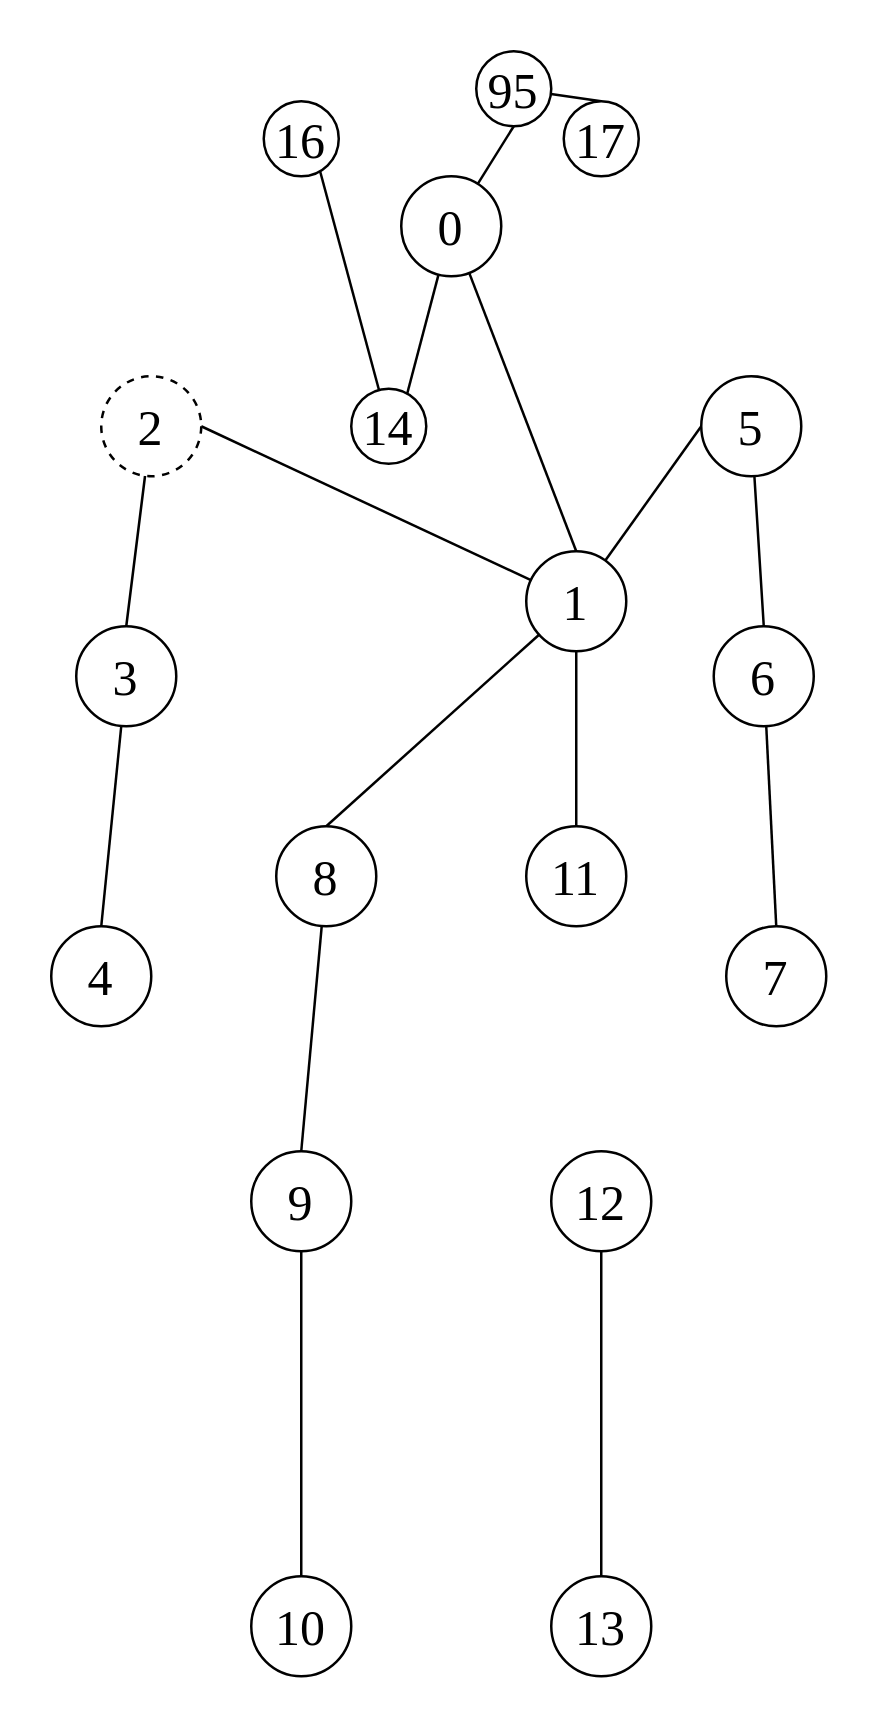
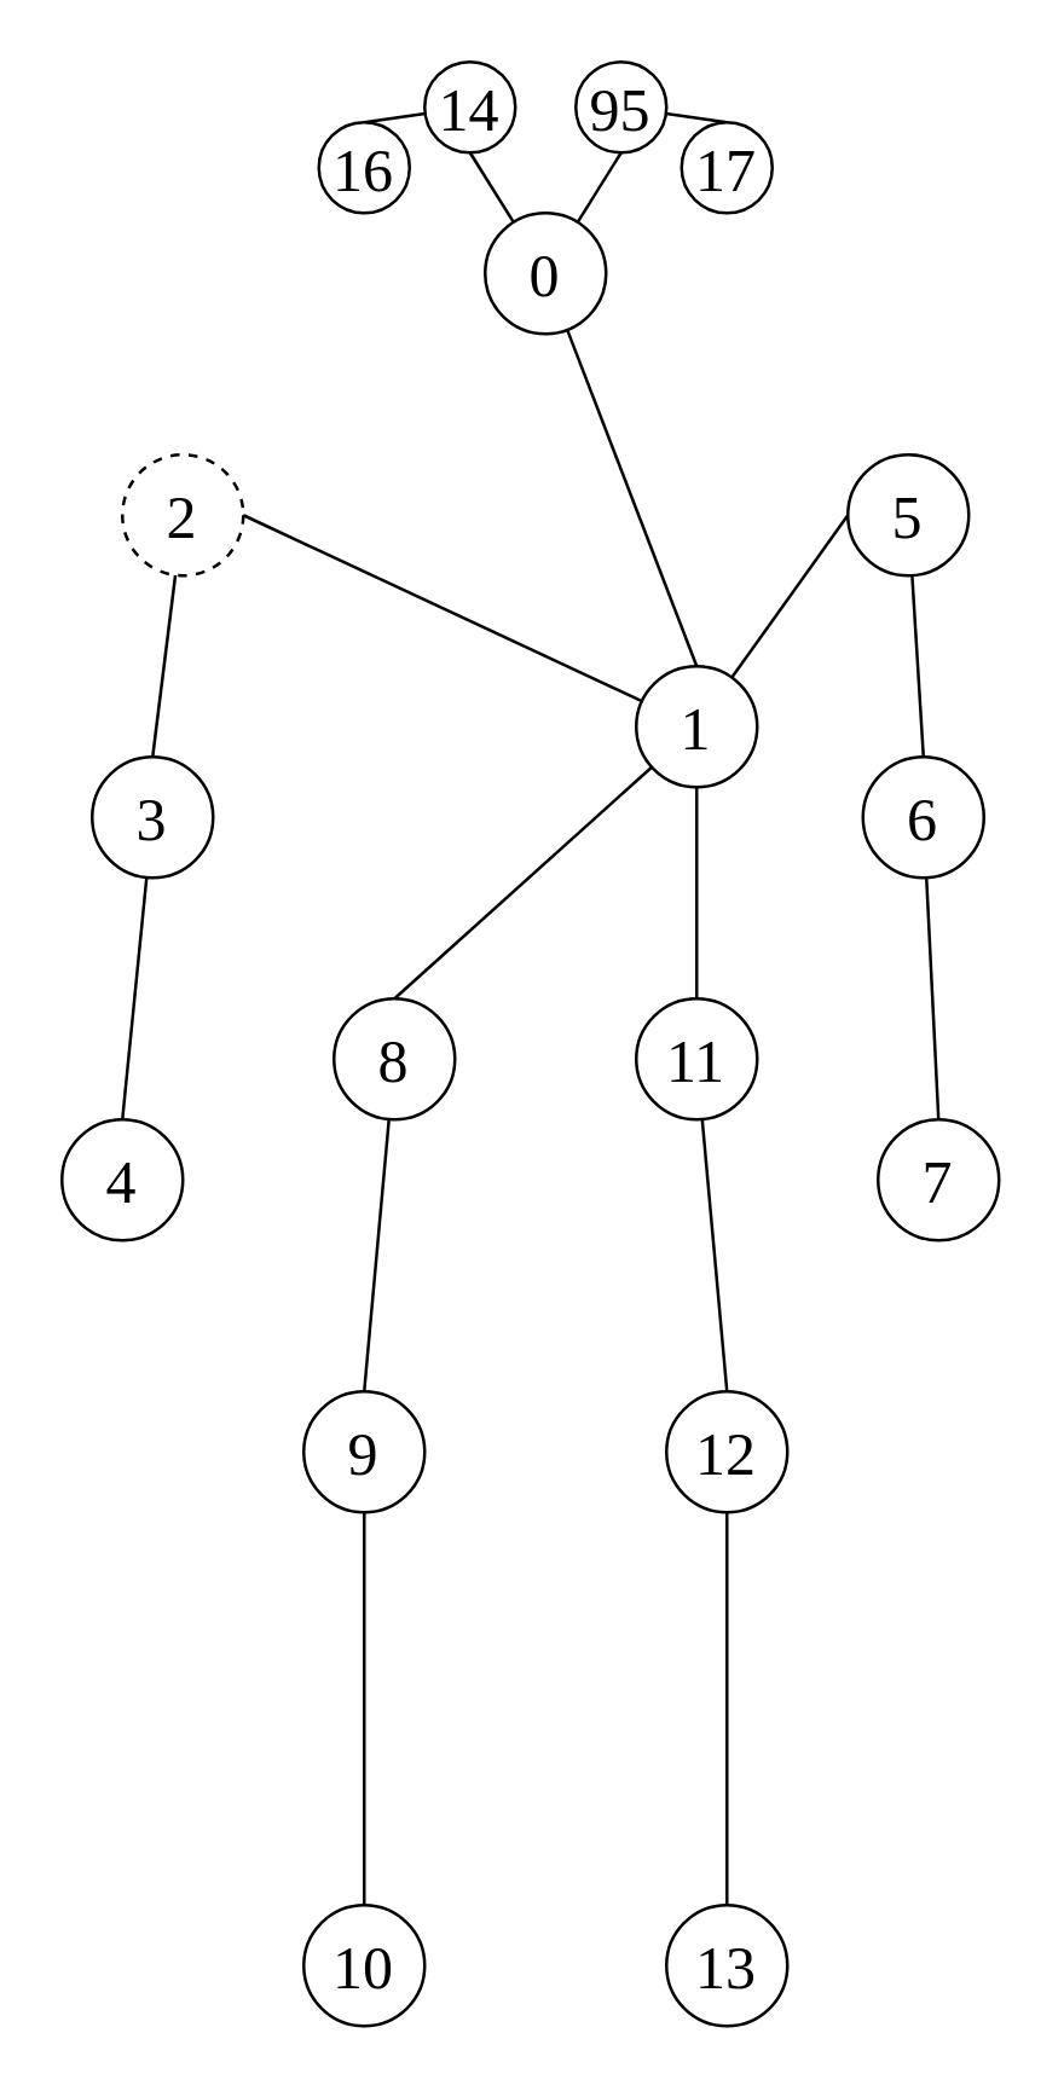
  <mxCell id="0" />
  <mxCell id="1" parent="0" />
  <mxCell id="2" style="edgeStyle=none;rounded=0;orthogonalLoop=1;jettySize=auto;html=1;entryX=0.5;entryY=0;entryDx=0;entryDy=0;endArrow=none;endFill=0;strokeColor=#000000;fontFamily=Times New Roman;fontSize=20;" parent="1" source="5" target="10" edge="1"><mxGeometry relative="1" as="geometry" /></mxCell>
  <mxCell id="3" style="edgeStyle=none;rounded=0;orthogonalLoop=1;jettySize=auto;html=1;entryX=0.5;entryY=1;entryDx=0;entryDy=0;endArrow=none;endFill=0;strokeColor=#000000;fontFamily=Times New Roman;fontSize=20;" parent="1" source="5" target="32" edge="1"><mxGeometry relative="1" as="geometry" /></mxCell>
  <mxCell id="4" style="edgeStyle=none;rounded=0;orthogonalLoop=1;jettySize=auto;html=1;entryX=0.5;entryY=1;entryDx=0;entryDy=0;endArrow=none;endFill=0;strokeColor=#000000;fontFamily=Times New Roman;fontSize=20;" parent="1" source="5" target="34" edge="1"><mxGeometry relative="1" as="geometry" /></mxCell>
  <mxCell id="5" value="0" style="ellipse;whiteSpace=wrap;html=1;aspect=fixed;fontFamily=Times New Roman;fontSize=20;" parent="1" vertex="1"><mxGeometry x="160" y="70" width="40" height="40" as="geometry" /></mxCell>
  <mxCell id="6" style="edgeStyle=none;rounded=0;orthogonalLoop=1;jettySize=auto;html=1;entryX=0.5;entryY=0;entryDx=0;entryDy=0;endArrow=none;endFill=0;strokeColor=#000000;fontFamily=Times New Roman;fontSize=20;" parent="1" source="10" target="24" edge="1"><mxGeometry relative="1" as="geometry" /></mxCell>
  <mxCell id="7" style="edgeStyle=none;rounded=0;orthogonalLoop=1;jettySize=auto;html=1;entryX=0.5;entryY=0;entryDx=0;entryDy=0;endArrow=none;endFill=0;strokeColor=#000000;fontFamily=Times New Roman;fontSize=20;" parent="1" source="10" target="22" edge="1"><mxGeometry relative="1" as="geometry" /></mxCell>
  <mxCell id="8" style="edgeStyle=none;rounded=0;orthogonalLoop=1;jettySize=auto;html=1;entryX=1;entryY=0.5;entryDx=0;entryDy=0;endArrow=none;endFill=0;strokeColor=#000000;fontFamily=Times New Roman;fontSize=20;" parent="1" source="10" target="12" edge="1"><mxGeometry relative="1" as="geometry" /></mxCell>
  <mxCell id="9" style="edgeStyle=none;rounded=0;orthogonalLoop=1;jettySize=auto;html=1;entryX=0;entryY=0.5;entryDx=0;entryDy=0;endArrow=none;endFill=0;strokeColor=#000000;fontFamily=Times New Roman;fontSize=20;" parent="1" source="10" target="17" edge="1"><mxGeometry relative="1" as="geometry" /></mxCell>
  <mxCell id="10" value="1" style="ellipse;whiteSpace=wrap;html=1;aspect=fixed;fontFamily=Times New Roman;fontSize=20;" parent="1" vertex="1"><mxGeometry x="210" y="220" width="40" height="40" as="geometry" /></mxCell>
  <mxCell id="11" style="edgeStyle=none;rounded=0;orthogonalLoop=1;jettySize=auto;html=1;entryX=0.5;entryY=0;entryDx=0;entryDy=0;endArrow=none;endFill=0;strokeColor=#000000;fontFamily=Times New Roman;fontSize=20;" parent="1" source="12" target="14" edge="1"><mxGeometry relative="1" as="geometry" /></mxCell>
  <mxCell id="12" value="2" style="ellipse;whiteSpace=wrap;html=1;aspect=fixed;fontFamily=Times New Roman;fontSize=20;dashed=1;" parent="1" vertex="1"><mxGeometry x="40" y="150" width="40" height="40" as="geometry" /></mxCell>
  <mxCell id="13" style="edgeStyle=none;rounded=0;orthogonalLoop=1;jettySize=auto;html=1;entryX=0.5;entryY=0;entryDx=0;entryDy=0;endArrow=none;endFill=0;strokeColor=#000000;fontFamily=Times New Roman;fontSize=20;" parent="1" source="14" target="15" edge="1"><mxGeometry relative="1" as="geometry" /></mxCell>
  <mxCell id="14" value="3" style="ellipse;whiteSpace=wrap;html=1;aspect=fixed;fontFamily=Times New Roman;fontSize=20;" parent="1" vertex="1"><mxGeometry x="30" y="250" width="40" height="40" as="geometry" /></mxCell>
  <mxCell id="15" value="4" style="ellipse;whiteSpace=wrap;html=1;aspect=fixed;fontFamily=Times New Roman;fontSize=20;" parent="1" vertex="1"><mxGeometry x="20" y="370" width="40" height="40" as="geometry" /></mxCell>
  <mxCell id="16" style="edgeStyle=none;rounded=0;orthogonalLoop=1;jettySize=auto;html=1;entryX=0.5;entryY=0;entryDx=0;entryDy=0;endArrow=none;endFill=0;strokeColor=#000000;fontFamily=Times New Roman;fontSize=20;" parent="1" source="17" target="19" edge="1"><mxGeometry relative="1" as="geometry" /></mxCell>
  <mxCell id="17" value="5" style="ellipse;whiteSpace=wrap;html=1;aspect=fixed;fontFamily=Times New Roman;fontSize=20;" parent="1" vertex="1"><mxGeometry x="280" y="150" width="40" height="40" as="geometry" /></mxCell>
  <mxCell id="18" style="edgeStyle=none;rounded=0;orthogonalLoop=1;jettySize=auto;html=1;entryX=0.5;entryY=0;entryDx=0;entryDy=0;endArrow=none;endFill=0;strokeColor=#000000;fontFamily=Times New Roman;fontSize=20;" parent="1" source="19" target="20" edge="1"><mxGeometry relative="1" as="geometry" /></mxCell>
  <mxCell id="19" value="6" style="ellipse;whiteSpace=wrap;html=1;aspect=fixed;fontFamily=Times New Roman;fontSize=20;" parent="1" vertex="1"><mxGeometry x="285" y="250" width="40" height="40" as="geometry" /></mxCell>
  <mxCell id="20" value="7" style="ellipse;whiteSpace=wrap;html=1;aspect=fixed;fontFamily=Times New Roman;fontSize=20;" parent="1" vertex="1"><mxGeometry x="290" y="370" width="40" height="40" as="geometry" /></mxCell>
  <mxCell id="21" style="edgeStyle=none;rounded=0;orthogonalLoop=1;jettySize=auto;html=1;entryX=0.5;entryY=0;entryDx=0;entryDy=0;endArrow=none;endFill=0;strokeColor=#000000;fontFamily=Times New Roman;fontSize=20;" parent="1" source="22" target="26" edge="1"><mxGeometry relative="1" as="geometry" /></mxCell>
  <mxCell id="22" value="8" style="ellipse;whiteSpace=wrap;html=1;aspect=fixed;fontFamily=Times New Roman;fontSize=20;" parent="1" vertex="1"><mxGeometry x="110" y="330" width="40" height="40" as="geometry" /></mxCell>
+ <mxCell id="23" style="edgeStyle=none;rounded=0;orthogonalLoop=1;jettySize=auto;html=1;entryX=0.5;entryY=0;entryDx=0;entryDy=0;endArrow=none;endFill=0;strokeColor=#000000;fontFamily=Times New Roman;fontSize=20;" parent="1" source="24" target="28" edge="1"><mxGeometry relative="1" as="geometry" /></mxCell>
  <mxCell id="24" value="11" style="ellipse;whiteSpace=wrap;html=1;aspect=fixed;fontFamily=Times New Roman;fontSize=20;" parent="1" vertex="1"><mxGeometry x="210" y="330" width="40" height="40" as="geometry" /></mxCell>
  <mxCell id="25" style="edgeStyle=none;rounded=0;orthogonalLoop=1;jettySize=auto;html=1;entryX=0.5;entryY=0;entryDx=0;entryDy=0;endArrow=none;endFill=0;strokeColor=#000000;fontFamily=Times New Roman;fontSize=20;" parent="1" source="26" target="29" edge="1"><mxGeometry relative="1" as="geometry" /></mxCell>
  <mxCell id="26" value="9" style="ellipse;whiteSpace=wrap;html=1;aspect=fixed;fontFamily=Times New Roman;fontSize=20;" parent="1" vertex="1"><mxGeometry x="100" y="460" width="40" height="40" as="geometry" /></mxCell>
  <mxCell id="27" style="edgeStyle=none;rounded=0;orthogonalLoop=1;jettySize=auto;html=1;entryX=0.5;entryY=0;entryDx=0;entryDy=0;endArrow=none;endFill=0;strokeColor=#000000;fontFamily=Times New Roman;fontSize=20;" parent="1" source="28" target="30" edge="1"><mxGeometry relative="1" as="geometry" /></mxCell>
  <mxCell id="28" value="12" style="ellipse;whiteSpace=wrap;html=1;aspect=fixed;fontFamily=Times New Roman;fontSize=20;" parent="1" vertex="1"><mxGeometry x="220" y="460" width="40" height="40" as="geometry" /></mxCell>
  <mxCell id="29" value="10" style="ellipse;whiteSpace=wrap;html=1;aspect=fixed;fontFamily=Times New Roman;fontSize=20;" parent="1" vertex="1"><mxGeometry x="100" y="630" width="40" height="40" as="geometry" /></mxCell>
  <mxCell id="30" value="13" style="ellipse;whiteSpace=wrap;html=1;aspect=fixed;fontFamily=Times New Roman;fontSize=20;" parent="1" vertex="1"><mxGeometry x="220" y="630" width="40" height="40" as="geometry" /></mxCell>
  <mxCell id="31" style="edgeStyle=none;rounded=0;orthogonalLoop=1;jettySize=auto;html=1;entryX=0.5;entryY=0;entryDx=0;entryDy=0;endArrow=none;endFill=0;strokeColor=#000000;fontFamily=Times New Roman;fontSize=20;" parent="1" source="32" target="35" edge="1"><mxGeometry relative="1" as="geometry" /></mxCell>
- <mxCell id="32" value="14" style="ellipse;whiteSpace=wrap;html=1;aspect=fixed;fontFamily=Times New Roman;fontSize=20;" parent="1" vertex="1"><mxGeometry x="140" y="155" width="30" height="30" as="geometry" /></mxCell>
+ <mxCell id="32" value="14" style="ellipse;whiteSpace=wrap;html=1;aspect=fixed;fontFamily=Times New Roman;fontSize=20;" parent="1" vertex="1"><mxGeometry x="140" y="20" width="30" height="30" as="geometry" /></mxCell>
  <mxCell id="33" style="edgeStyle=none;rounded=0;orthogonalLoop=1;jettySize=auto;html=1;entryX=0.5;entryY=0;entryDx=0;entryDy=0;endArrow=none;endFill=0;strokeColor=#000000;fontFamily=Times New Roman;fontSize=20;" parent="1" source="34" target="36" edge="1"><mxGeometry relative="1" as="geometry" /></mxCell>
  <mxCell id="34" value="95" style="ellipse;whiteSpace=wrap;html=1;aspect=fixed;fontFamily=Times New Roman;fontSize=20;" parent="1" vertex="1"><mxGeometry x="190" y="20" width="30" height="30" as="geometry" /></mxCell>
  <mxCell id="35" value="16" style="ellipse;whiteSpace=wrap;html=1;aspect=fixed;fontFamily=Times New Roman;fontSize=20;" parent="1" vertex="1"><mxGeometry x="105" y="40" width="30" height="30" as="geometry" /></mxCell>
  <mxCell id="36" value="17" style="ellipse;whiteSpace=wrap;html=1;aspect=fixed;fontFamily=Times New Roman;fontSize=20;" parent="1" vertex="1"><mxGeometry x="225" y="40" width="30" height="30" as="geometry" /></mxCell>
